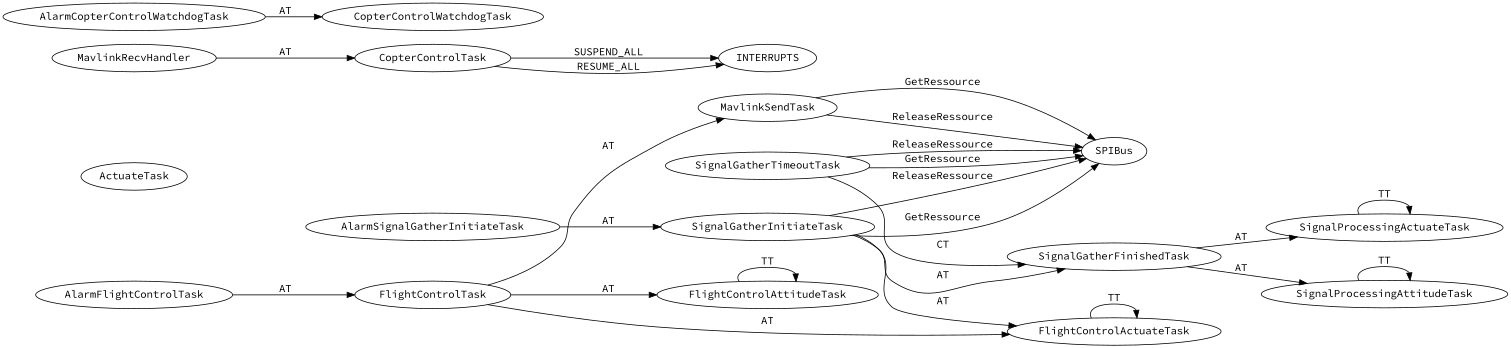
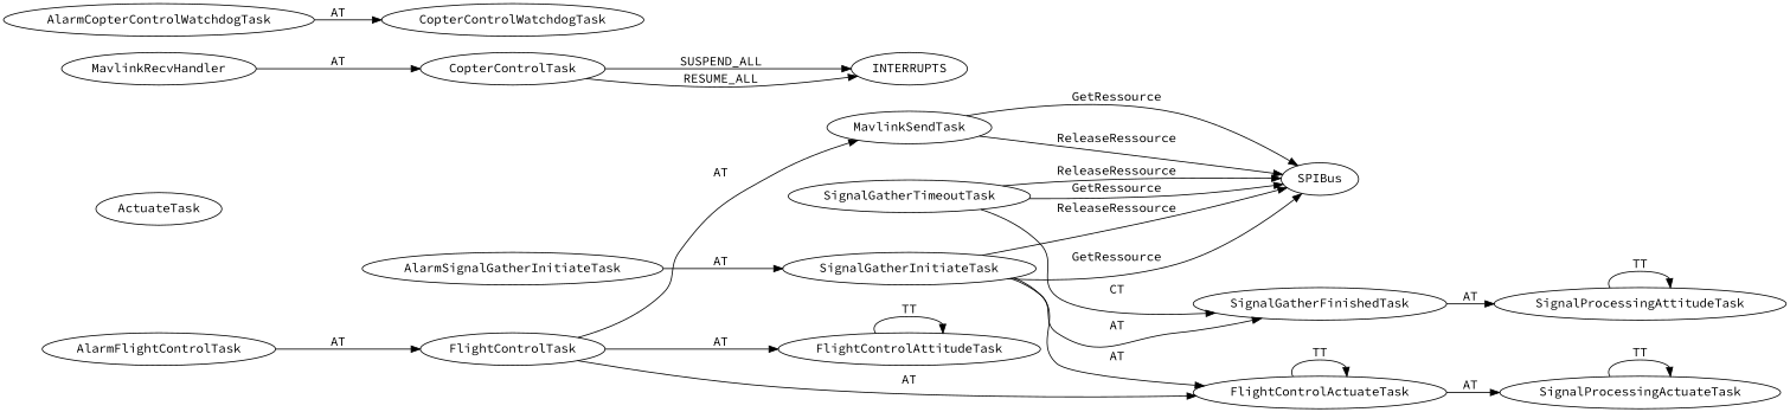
  digraph {
    fontname="Source Code Pro"
    rankdir=LR
    node [fontname="Source Code Pro"]
    edge [fontname="Source Code Pro"]
    SignalGatherInitiateTask
    SignalGatherFinishedTask
    SPIBus
    FlightControlActuateTask
    SignalProcessingActuateTask
    SignalProcessingAttitudeTask
    SignalGatherTimeoutTask
    ActuateTask
    FlightControlAttitudeTask
    FlightControlTask
    MavlinkSendTask
    CopterControlTask
    INTERRUPTS
    MavlinkRecvHandler
    AlarmSignalGatherInitiateTask
    AlarmFlightControlTask
    AlarmCopterControlWatchdogTask
    CopterControlWatchdogTask
    SignalGatherInitiateTask -> SignalGatherFinishedTask [label=AT]
    SignalGatherInitiateTask -> SPIBus [label=GetRessource]
    SignalGatherInitiateTask -> SPIBus [label=ReleaseRessource]
    SignalGatherInitiateTask -> FlightControlActuateTask [label=AT]
-   SignalGatherFinishedTask -> SignalProcessingActuateTask [label=AT]
+   FlightControlActuateTask -> SignalProcessingActuateTask [label=AT]
    SignalGatherFinishedTask -> SignalProcessingAttitudeTask [label=AT]
    FlightControlActuateTask -> FlightControlActuateTask [label=TT]
    SignalProcessingActuateTask -> SignalProcessingActuateTask [label=TT]
    SignalProcessingAttitudeTask -> SignalProcessingAttitudeTask [label=TT]
    SignalGatherTimeoutTask -> SignalGatherFinishedTask [label=CT]
    SignalGatherTimeoutTask -> SPIBus [label=GetRessource]
    SignalGatherTimeoutTask -> SPIBus [label=ReleaseRessource]
    FlightControlAttitudeTask -> FlightControlAttitudeTask [label=TT]
    FlightControlTask -> FlightControlActuateTask [label=AT]
    FlightControlTask -> FlightControlAttitudeTask [label=AT]
    FlightControlTask -> MavlinkSendTask [label=AT]
    MavlinkSendTask -> SPIBus [label=GetRessource]
    MavlinkSendTask -> SPIBus [label=ReleaseRessource]
    CopterControlTask -> INTERRUPTS [label=SUSPEND_ALL]
    CopterControlTask -> INTERRUPTS [label=RESUME_ALL]
    MavlinkRecvHandler -> CopterControlTask [label=AT]
    AlarmSignalGatherInitiateTask -> SignalGatherInitiateTask [label=AT]
    AlarmFlightControlTask -> FlightControlTask [label=AT]
    AlarmCopterControlWatchdogTask -> CopterControlWatchdogTask [label=AT]
  }
